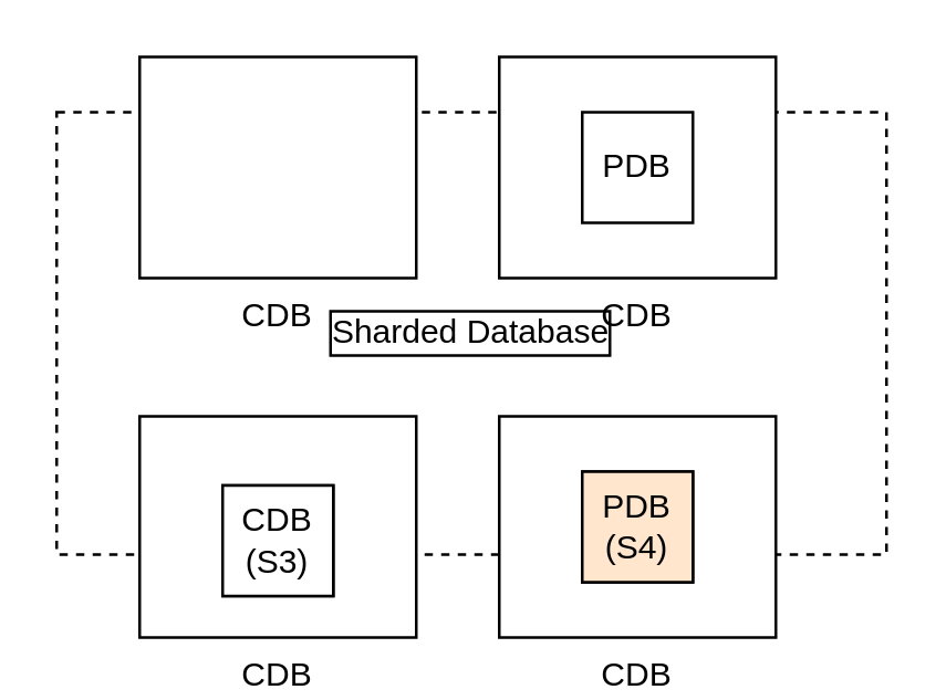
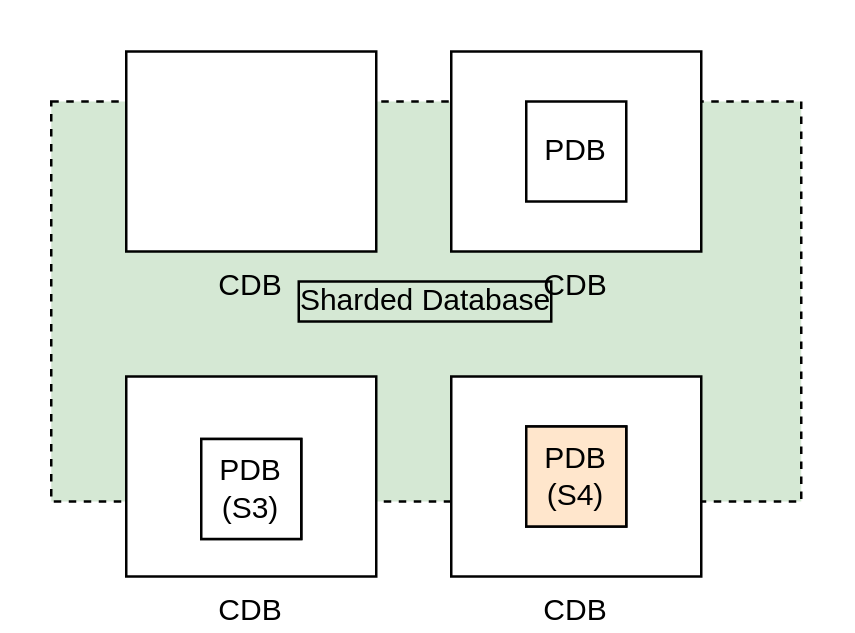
  <mxCell id="0" />
  <mxCell id="1" parent="0" />
- <mxCell id="2" value="Sharded Database" style="rounded=0;whiteSpace=wrap;html=1;labelBorderColor=default;dashed=1;" vertex="1" parent="1"><mxGeometry x="20" y="40" width="300" height="160" as="geometry" /></mxCell>
+ <mxCell id="2" value="Sharded Database" style="rounded=0;whiteSpace=wrap;html=1;labelBorderColor=default;dashed=1;fillColor=#d5e8d4;" vertex="1" parent="1"><mxGeometry x="20" y="40" width="300" height="160" as="geometry" /></mxCell>
  <mxCell id="3" value="CDB" style="rounded=0;whiteSpace=wrap;html=1;labelPosition=center;verticalLabelPosition=bottom;align=center;verticalAlign=top;" vertex="1" parent="1"><mxGeometry x="50" y="150" width="100" height="80" as="geometry" /></mxCell>
  <mxCell id="4" value="PDB" style="rounded=0;whiteSpace=wrap;html=1;" vertex="1" parent="1"><mxGeometry x="210" y="170" width="60" height="50" as="geometry" /></mxCell>
  <mxCell id="5" value="CDB" style="rounded=0;whiteSpace=wrap;html=1;labelPosition=center;verticalLabelPosition=bottom;align=center;verticalAlign=top;" vertex="1" parent="1"><mxGeometry x="180" y="150" width="100" height="80" as="geometry" /></mxCell>
  <mxCell id="6" value="PDB" style="rounded=0;whiteSpace=wrap;html=1;" vertex="1" parent="1"><mxGeometry x="210" y="170" width="40" height="40" as="geometry" /></mxCell>
  <mxCell id="7" value="PDB" style="rounded=0;whiteSpace=wrap;html=1;" vertex="1" parent="1"><mxGeometry x="80" y="175" width="40" height="40" as="geometry" /></mxCell>
  <mxCell id="8" value="CDB" style="rounded=0;whiteSpace=wrap;html=1;labelPosition=center;verticalLabelPosition=bottom;align=center;verticalAlign=top;" vertex="1" parent="1"><mxGeometry x="50" y="20" width="100" height="80" as="geometry" /></mxCell>
  <mxCell id="9" value="PDB" style="rounded=0;whiteSpace=wrap;html=1;" vertex="1" parent="1"><mxGeometry x="210" y="40" width="60" height="50" as="geometry" /></mxCell>
  <mxCell id="10" value="CDB" style="rounded=0;whiteSpace=wrap;html=1;labelPosition=center;verticalLabelPosition=bottom;align=center;verticalAlign=top;" vertex="1" parent="1"><mxGeometry x="180" y="20" width="100" height="80" as="geometry" /></mxCell>
  <mxCell id="11" value="PDB" style="rounded=0;whiteSpace=wrap;html=1;" vertex="1" parent="1"><mxGeometry x="210" y="40" width="40" height="40" as="geometry" /></mxCell>
- <mxCell id="12" value="CDB&lt;br&gt;(S3)" style="rounded=0;whiteSpace=wrap;html=1;" vertex="1" parent="1"><mxGeometry x="80" y="175" width="40" height="40" as="geometry" /></mxCell>
+ <mxCell id="12" value="PDB&lt;br&gt;(S3)" style="rounded=0;whiteSpace=wrap;html=1;" vertex="1" parent="1"><mxGeometry x="80" y="175" width="40" height="40" as="geometry" /></mxCell>
  <mxCell id="13" value="PDB&lt;br&gt;(S4)" style="rounded=0;whiteSpace=wrap;html=1;fillColor=#ffe6cc;" vertex="1" parent="1"><mxGeometry x="210" y="170" width="40" height="40" as="geometry" /></mxCell>
